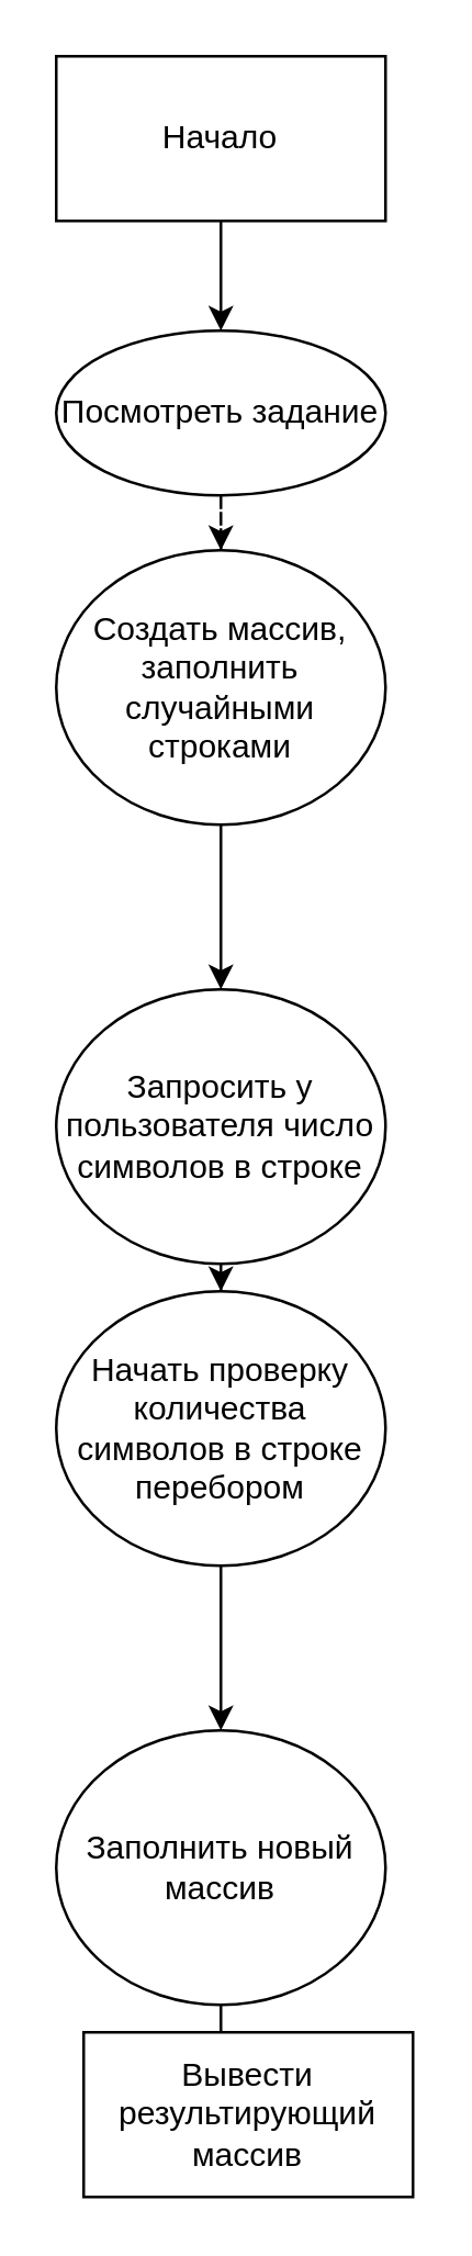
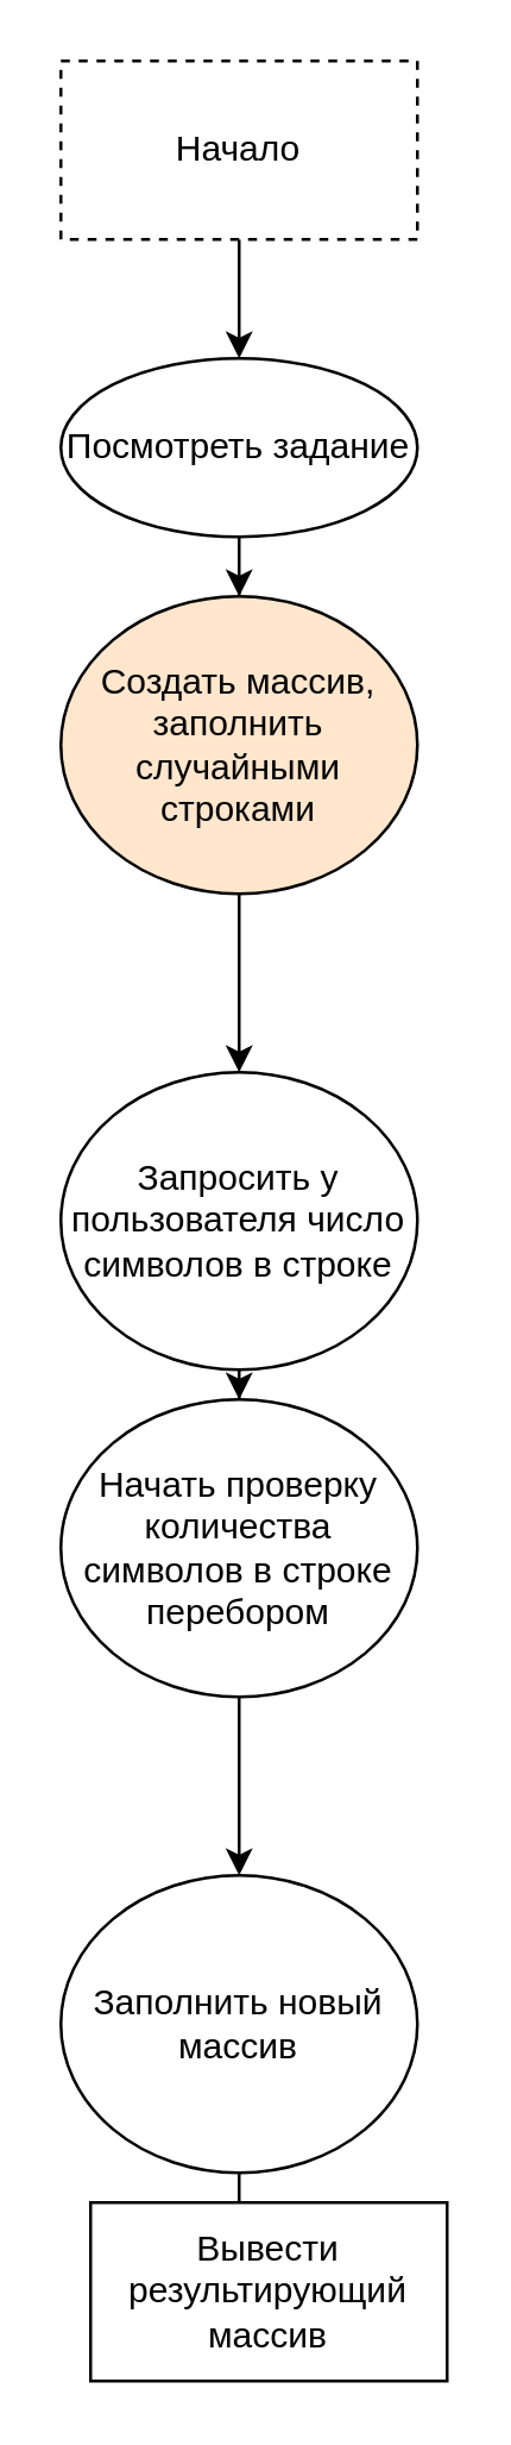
  <mxCell id="0" />
  <mxCell id="1" parent="0" />
  <mxCell id="2" value="" style="edgeStyle=orthogonalEdgeStyle;rounded=0;orthogonalLoop=1;jettySize=auto;html=1;" edge="1" parent="1" source="3" target="5"><mxGeometry relative="1" as="geometry" /></mxCell>
- <mxCell id="3" value="Начало" style="rounded=0;whiteSpace=wrap;html=1;" vertex="1" parent="1"><mxGeometry x="20" y="20" width="120" height="60" as="geometry" /></mxCell>
- <mxCell id="4" value="" style="edgeStyle=orthogonalEdgeStyle;rounded=0;orthogonalLoop=1;jettySize=auto;html=1;dashed=1;" edge="1" parent="1" source="5" target="7"><mxGeometry relative="1" as="geometry" /></mxCell>
+ <mxCell id="3" value="Начало" style="rounded=0;whiteSpace=wrap;html=1;dashed=1;" vertex="1" parent="1"><mxGeometry x="20" y="20" width="120" height="60" as="geometry" /></mxCell>
+ <mxCell id="4" value="" style="edgeStyle=orthogonalEdgeStyle;rounded=0;orthogonalLoop=1;jettySize=auto;html=1;" edge="1" parent="1" source="5" target="7"><mxGeometry relative="1" as="geometry" /></mxCell>
  <mxCell id="5" value="Посмотреть задание" style="ellipse;whiteSpace=wrap;html=1;rounded=0;" vertex="1" parent="1"><mxGeometry x="20" y="120" width="120" height="60" as="geometry" /></mxCell>
  <mxCell id="6" value="" style="edgeStyle=orthogonalEdgeStyle;rounded=0;orthogonalLoop=1;jettySize=auto;html=1;" edge="1" parent="1" source="7" target="9"><mxGeometry relative="1" as="geometry" /></mxCell>
- <mxCell id="7" value="Создать массив, заполнить случайными строками" style="ellipse;whiteSpace=wrap;html=1;rounded=0;" vertex="1" parent="1"><mxGeometry x="20" y="200" width="120" height="100" as="geometry" /></mxCell>
+ <mxCell id="7" value="Создать массив, заполнить случайными строками" style="ellipse;whiteSpace=wrap;html=1;rounded=0;fillColor=#ffe6cc;" vertex="1" parent="1"><mxGeometry x="20" y="200" width="120" height="100" as="geometry" /></mxCell>
  <mxCell id="8" value="" style="edgeStyle=orthogonalEdgeStyle;rounded=0;orthogonalLoop=1;jettySize=auto;html=1;" edge="1" parent="1" source="9" target="11"><mxGeometry relative="1" as="geometry" /></mxCell>
  <mxCell id="9" value="Запросить у пользователя число символов в строке" style="ellipse;whiteSpace=wrap;html=1;rounded=0;" vertex="1" parent="1"><mxGeometry x="20" y="360" width="120" height="100" as="geometry" /></mxCell>
  <mxCell id="10" value="" style="edgeStyle=orthogonalEdgeStyle;rounded=0;orthogonalLoop=1;jettySize=auto;html=1;" edge="1" parent="1" source="11" target="13"><mxGeometry relative="1" as="geometry" /></mxCell>
  <mxCell id="11" value="Начать проверку количества символов в строке перебором" style="ellipse;whiteSpace=wrap;html=1;rounded=0;" vertex="1" parent="1"><mxGeometry x="20" y="470" width="120" height="100" as="geometry" /></mxCell>
  <mxCell id="12" value="" style="edgeStyle=orthogonalEdgeStyle;rounded=0;orthogonalLoop=1;jettySize=auto;html=1;" edge="1" parent="1" source="13" target="14"><mxGeometry relative="1" as="geometry" /></mxCell>
  <mxCell id="13" value="Заполнить новый массив" style="ellipse;whiteSpace=wrap;html=1;rounded=0;" vertex="1" parent="1"><mxGeometry x="20" y="630" width="120" height="100" as="geometry" /></mxCell>
  <mxCell id="14" value="Вывести результирующий массив" style="whiteSpace=wrap;html=1;rounded=0;" vertex="1" parent="1"><mxGeometry x="30" y="740" width="120" height="60" as="geometry" /></mxCell>
